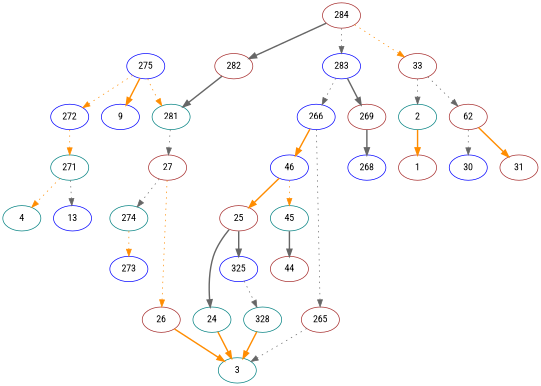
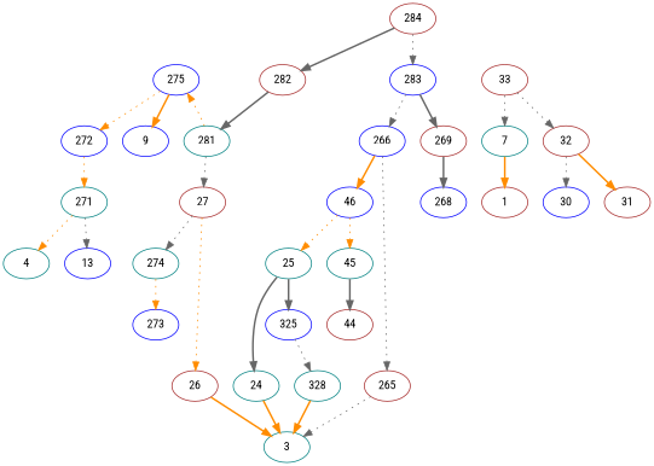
  digraph {
    fontname="Roboto Condensed"
    node [color=blue fontname="Roboto Condensed"]
    edge [color=gray40 fontname="Roboto Condensed" style=dotted]
    271 [color=teal]
    4 [color=teal]
    13
    272
    274 [color=teal]
    273
    275
    9
    24 [color=teal]
    3 [color=teal]
-   25 [color=brown]
+   25 [color=teal]
    n12 [label=325]
    328 [color=teal]
    26 [color=brown]
    27 [color=brown]
    46
    45 [color=teal]
    44 [color=brown]
-   2 [color=teal]
+   2 [color=teal label=7]
    1 [color=brown]
    283
    266
    269 [color=brown]
    265 [color=brown]
    268
    282 [color=brown]
    281 [color=teal]
    284 [color=brown]
    33 [color=brown]
-   32 [color=brown label=62]
+   32 [color=brown]
    30
    31 [color=brown]
    271 -> 4 [color=darkorange]
    271 -> 13
    272 -> 271 [color=darkorange]
    274 -> 273 [color=darkorange]
    275 -> 272 [color=darkorange]
    275 -> 9 [color=darkorange style=bold]
    24 -> 3 [color=darkorange style=bold]
    25 -> 24 [style=bold]
    25 -> n12 [style=bold]
    n12 -> 328
    328 -> 3 [color=darkorange style=bold]
    26 -> 3 [color=darkorange style=bold]
    27 -> 274
    27 -> 26 [color=darkorange]
-   46 -> 25 [color=darkorange style=bold]
+   46 -> 25 [color=darkorange]
    46 -> 45 [color=darkorange]
    45 -> 44 [style=bold]
    2 -> 1 [color=darkorange style=bold]
    283 -> 266
    283 -> 269 [style=bold]
    266 -> 46 [color=darkorange style=bold]
    266 -> 265
    269 -> 268 [style=bold]
    265 -> 3
    282 -> 281 [style=bold]
-   275 -> 281 [color=darkorange]
+   281 -> 275 [color=darkorange]
    281 -> 27
    284 -> 283
    284 -> 282 [style=bold]
-   284 -> 33 [color=darkorange]
    33 -> 2
    33 -> 32
    32 -> 30
    32 -> 31 [color=darkorange style=bold]
  }
